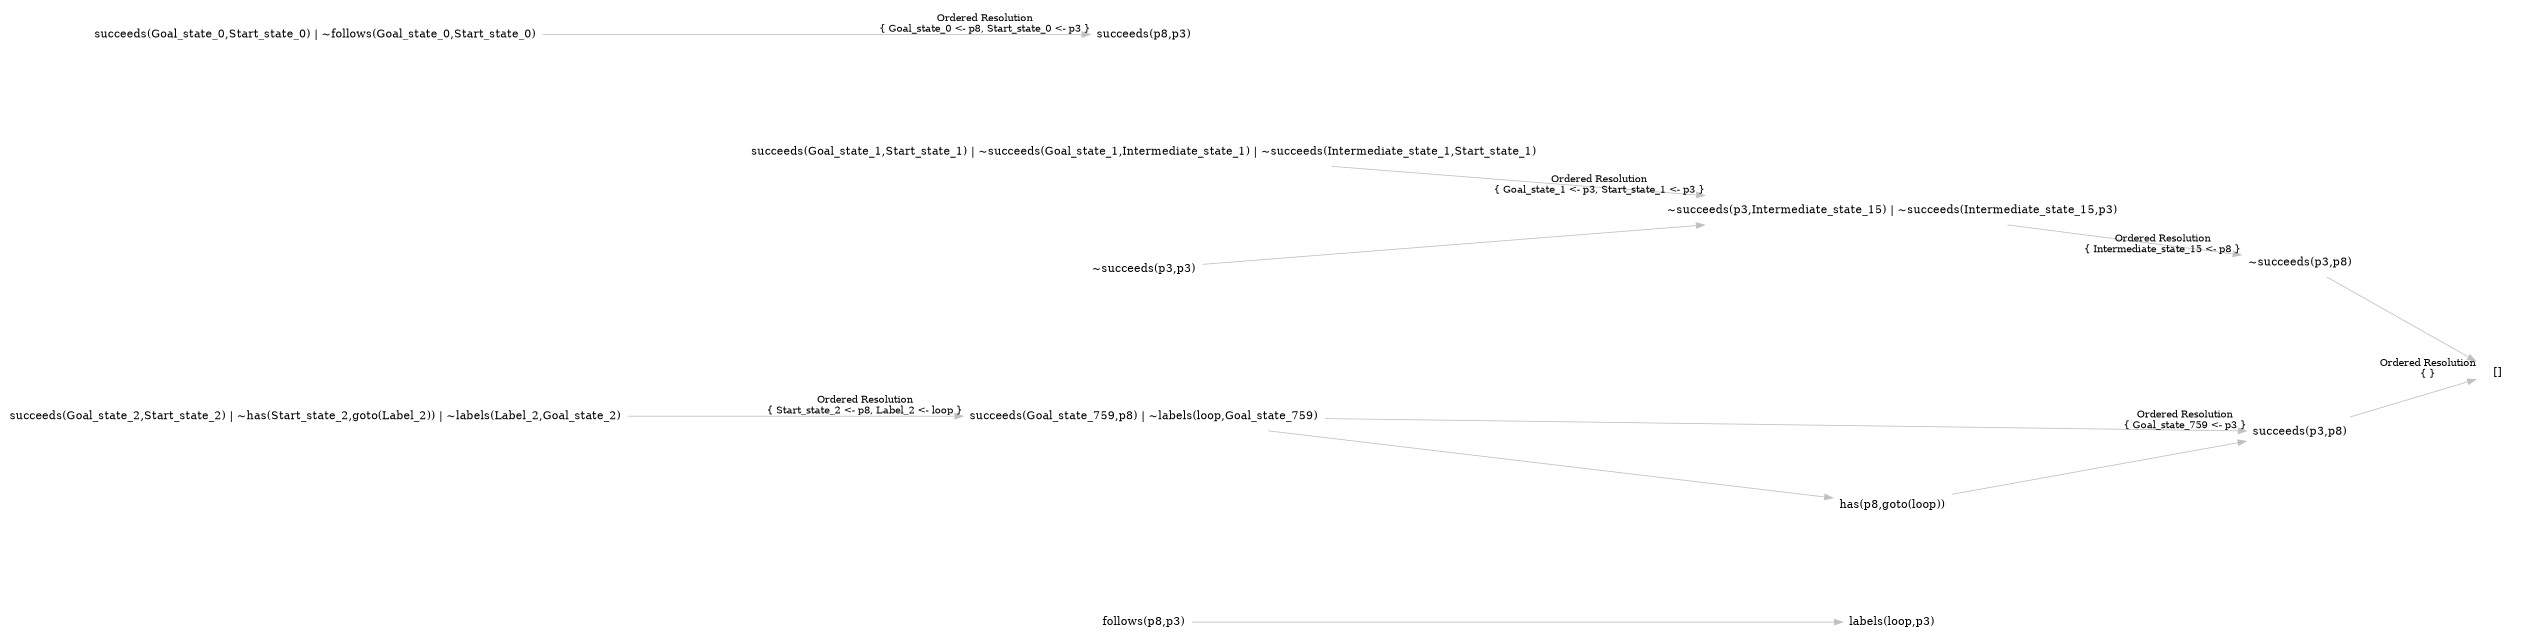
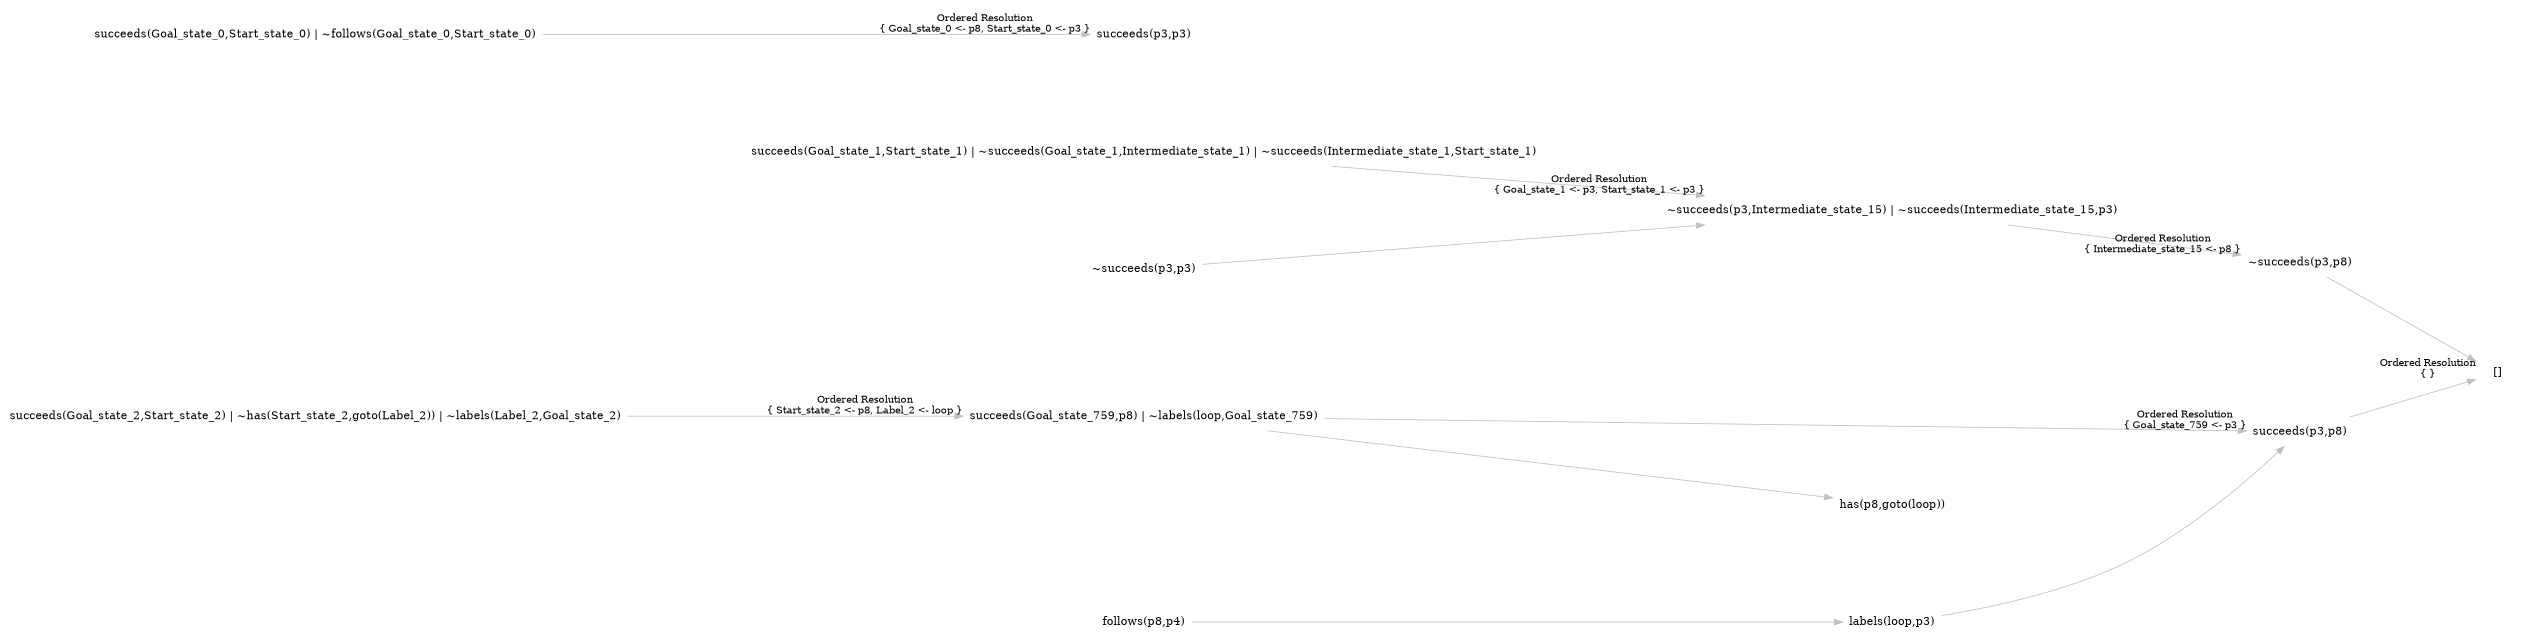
  digraph {
    nodesep=1.5
    rankdir=LR
    ranksep=2
    node [shape=plaintext]
    edge [color=gray labeldistance=6 labelfontcolor=black labelfontsize=12]
    "succeeds(p3,p8)"
    "[]"
    "succeeds(Goal_state_759,p8) | ~labels(loop,Goal_state_759)"
    "has(p8,goto(loop))"
    "succeeds(Goal_state_2,Start_state_2) | ~has(Start_state_2,goto(Label_2)) | ~labels(Label_2,Goal_state_2)"
    "labels(loop,p3)"
    "~succeeds(p3,p8)"
    "~succeeds(p3,Intermediate_state_15) | ~succeeds(Intermediate_state_15,p3)"
    "succeeds(Goal_state_1,Start_state_1) | ~succeeds(Goal_state_1,Intermediate_state_1) | ~succeeds(Intermediate_state_1,Start_state_1)"
    "~succeeds(p3,p3)"
    "succeeds(Goal_state_0,Start_state_0) | ~follows(Goal_state_0,Start_state_0)"
-   "succeeds(p8,p3)"
-   "follows(p8,p3)"
+   "succeeds(p8,p3)" [label="succeeds(p3,p3)"]
+   "follows(p8,p3)" [label="follows(p8,p4)"]
    "succeeds(p3,p8)" -> "[]" [headlabel="Ordered Resolution\n{ }"]
    "succeeds(Goal_state_759,p8) | ~labels(loop,Goal_state_759)" -> "succeeds(p3,p8)" [headlabel="Ordered Resolution\n{ Goal_state_759 <- p3 }"]
    "succeeds(Goal_state_759,p8) | ~labels(loop,Goal_state_759)" -> "has(p8,goto(loop))" [labeldistance="" labelfontcolor="" labelfontsize=""]
    "succeeds(Goal_state_2,Start_state_2) | ~has(Start_state_2,goto(Label_2)) | ~labels(Label_2,Goal_state_2)" -> "succeeds(Goal_state_759,p8) | ~labels(loop,Goal_state_759)" [headlabel="Ordered Resolution\n{ Start_state_2 <- p8, Label_2 <- loop }"]
-   "has(p8,goto(loop))" -> "succeeds(p3,p8)" [labeldistance="" labelfontcolor="" labelfontsize=""]
+   "labels(loop,p3)" -> "succeeds(p3,p8)" [labeldistance="" labelfontcolor="" labelfontsize=""]
    "~succeeds(p3,p8)" -> "[]" [labeldistance="" labelfontcolor="" labelfontsize=""]
    "~succeeds(p3,Intermediate_state_15) | ~succeeds(Intermediate_state_15,p3)" -> "~succeeds(p3,p8)" [headlabel="Ordered Resolution\n{ Intermediate_state_15 <- p8 }"]
    "succeeds(Goal_state_1,Start_state_1) | ~succeeds(Goal_state_1,Intermediate_state_1) | ~succeeds(Intermediate_state_1,Start_state_1)" -> "~succeeds(p3,Intermediate_state_15) | ~succeeds(Intermediate_state_15,p3)" [headlabel="Ordered Resolution\n{ Goal_state_1 <- p3, Start_state_1 <- p3 }"]
    "~succeeds(p3,p3)" -> "~succeeds(p3,Intermediate_state_15) | ~succeeds(Intermediate_state_15,p3)" [labeldistance="" labelfontcolor="" labelfontsize=""]
    "succeeds(Goal_state_0,Start_state_0) | ~follows(Goal_state_0,Start_state_0)" -> "succeeds(p8,p3)" [headlabel="Ordered Resolution\n{ Goal_state_0 <- p8, Start_state_0 <- p3 }"]
    "follows(p8,p3)" -> "labels(loop,p3)" [labeldistance="" labelfontcolor="" labelfontsize=""]
  }
